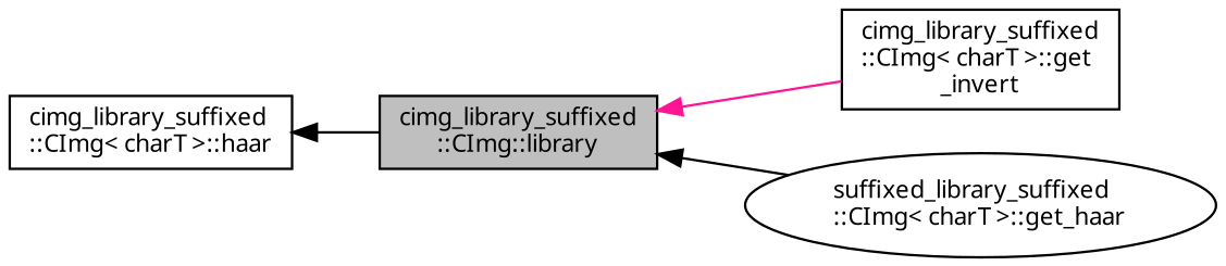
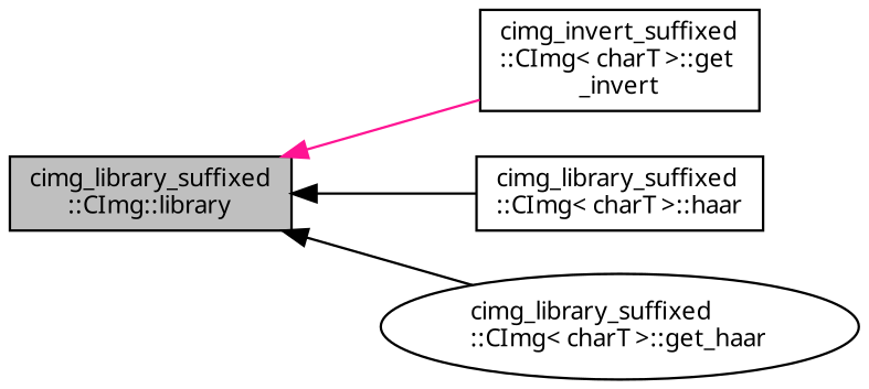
  digraph {
    fontname="Noto Sans"
    rankdir=LR
    node [color=black fillcolor=white fontname="Noto Sans" fontsize=10 shape=box style=filled]
    edge [color=black dir=back fontname="Noto Sans" fontsize=10 labelfontname=Helvetica labelfontsize=10 style=solid]
    n1 [fillcolor=grey75 fontcolor=black height=0.2 label="cimg_library_suffixed\l::CImg::library" width=0.4]
-   n2 [height=0.2 label="cimg_library_suffixed\l::CImg\< charT \>::get\l_invert" width=0.4]
+   n2 [height=0.2 label="cimg_invert_suffixed\l::CImg\< charT \>::get\l_invert" width=0.4]
    n3 [height=0.2 label="cimg_library_suffixed\l::CImg\< charT \>::haar" width=0.4]
-   n4 [height=0.2 label="suffixed_library_suffixed\l::CImg\< charT \>::get_haar" shape=ellipse width=0.4]
+   n4 [height=0.2 label="cimg_library_suffixed\l::CImg\< charT \>::get_haar" shape=ellipse width=0.4]
    n1 -> n2 [color=deeppink]
-   n3 -> n1
+   n1 -> n3
    n1 -> n4
  }
